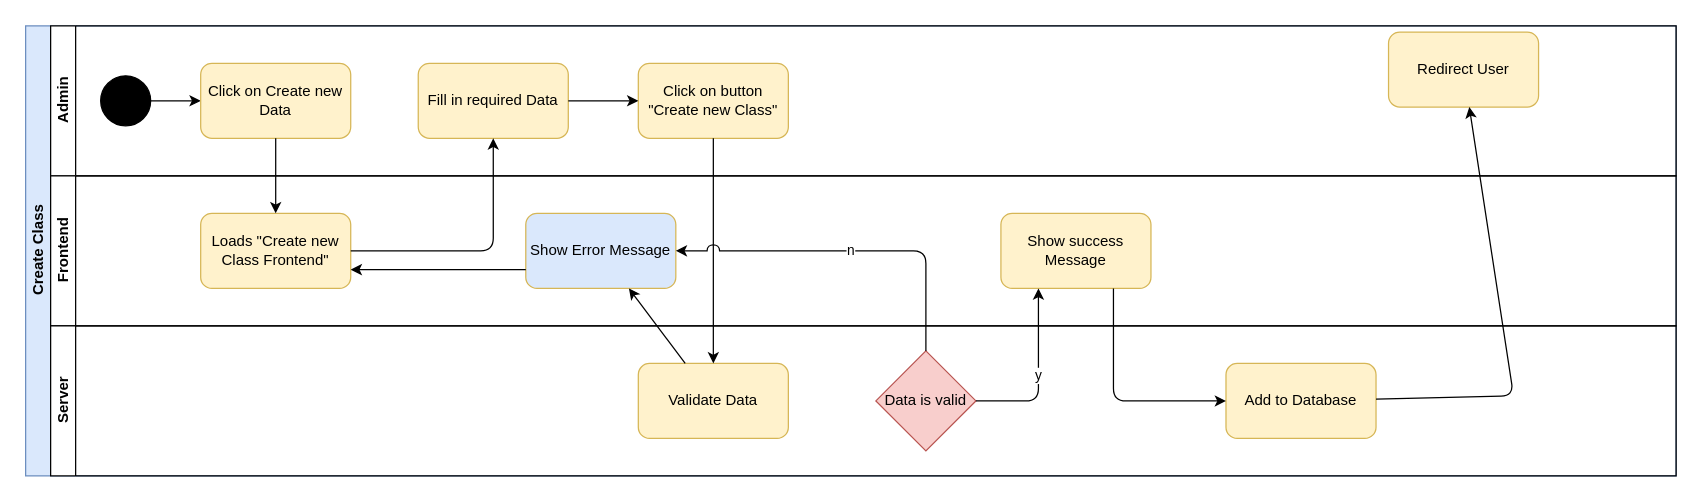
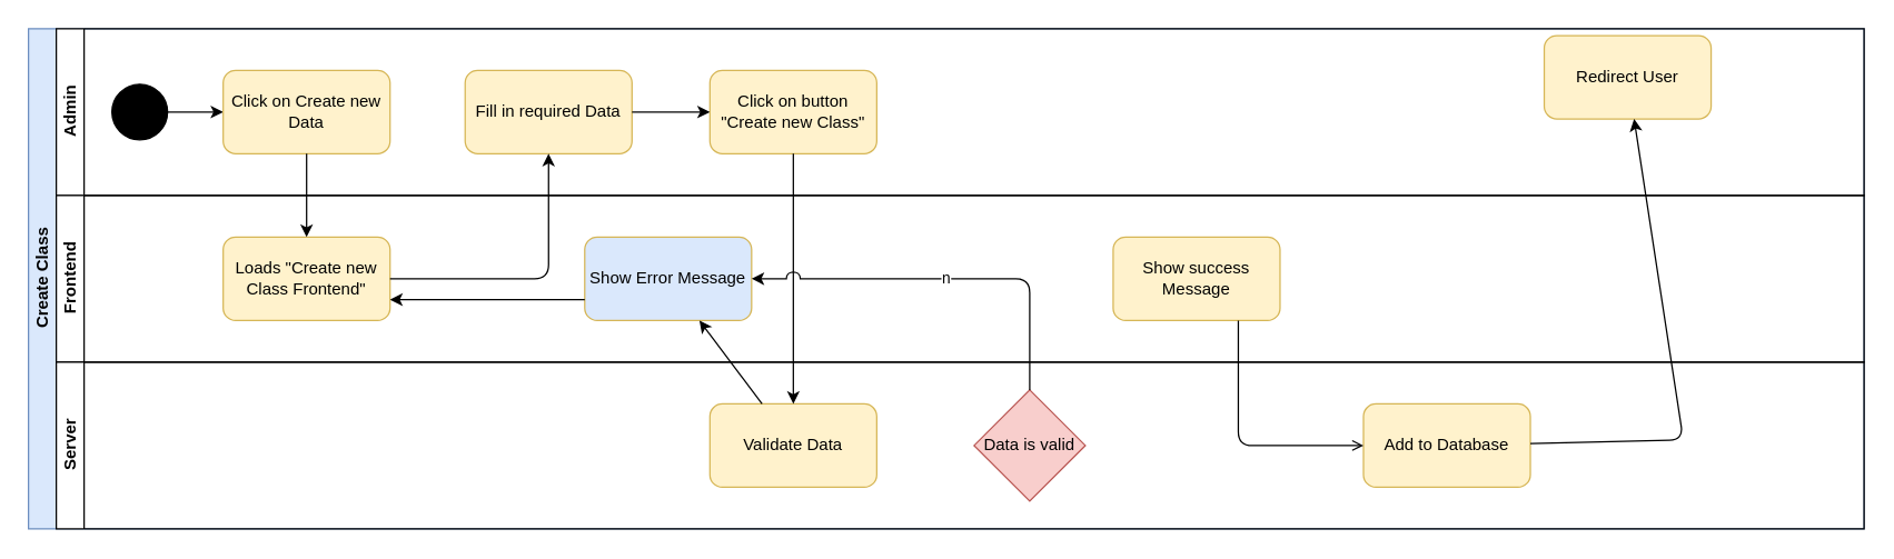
  <mxCell id="0" />
  <mxCell id="1" parent="0" />
  <mxCell id="2" value="Create Class" style="swimlane;html=1;childLayout=stackLayout;resizeParent=1;resizeParentMax=0;horizontal=0;startSize=20;horizontalStack=0;direction=east;fillColor=#dae8fc;strokeColor=#6c8ebf;" parent="1" vertex="1"><mxGeometry x="20" y="20" width="1320" height="360" as="geometry" /></mxCell>
  <mxCell id="3" value="Admin" style="swimlane;html=1;startSize=20;horizontal=0;direction=east;" parent="2" vertex="1"><mxGeometry x="20" width="1300" height="120" as="geometry" /></mxCell>
  <mxCell id="4" value="" style="edgeStyle=orthogonalEdgeStyle;rounded=0;orthogonalLoop=1;jettySize=auto;html=1;" parent="3" source="5" edge="1"><mxGeometry relative="1" as="geometry"><mxPoint x="120" y="60" as="targetPoint" /></mxGeometry></mxCell>
  <mxCell id="5" value="" style="ellipse;whiteSpace=wrap;html=1;direction=east;fillColor=#000000;" parent="3" vertex="1"><mxGeometry x="40" y="40" width="40" height="40" as="geometry" /></mxCell>
  <mxCell id="6" value="Click on Create new Data" style="rounded=1;whiteSpace=wrap;html=1;fillColor=#fff2cc;strokeColor=#d6b656;" parent="3" vertex="1"><mxGeometry x="120" y="30" width="120" height="60" as="geometry" /></mxCell>
  <mxCell id="7" value="Fill in required Data" style="rounded=1;whiteSpace=wrap;html=1;fillColor=#fff2cc;strokeColor=#d6b656;" parent="3" vertex="1"><mxGeometry x="294" y="30" width="120" height="60" as="geometry" /></mxCell>
  <mxCell id="8" value="Click on button &quot;Create new Class&quot;" style="rounded=1;whiteSpace=wrap;html=1;fillColor=#fff2cc;strokeColor=#d6b656;" parent="3" vertex="1"><mxGeometry x="470" y="30" width="120" height="60" as="geometry" /></mxCell>
  <mxCell id="9" value="" style="endArrow=classic;html=1;exitX=1;exitY=0.5;exitDx=0;exitDy=0;" parent="3" source="7" target="8" edge="1"><mxGeometry width="50" height="50" relative="1" as="geometry"><mxPoint x="190" y="100" as="sourcePoint" /><mxPoint x="190" y="160" as="targetPoint" /></mxGeometry></mxCell>
  <mxCell id="10" value="Redirect User" style="rounded=1;whiteSpace=wrap;html=1;fillColor=#fff2cc;strokeColor=#d6b656;" parent="3" vertex="1"><mxGeometry x="1070" y="5" width="120" height="60" as="geometry" /></mxCell>
  <mxCell id="11" value="Frontend" style="swimlane;html=1;startSize=20;horizontal=0;direction=east;" parent="2" vertex="1"><mxGeometry x="20" y="120" width="1300" height="120" as="geometry" /></mxCell>
  <mxCell id="12" value="Loads &quot;Create new Class Frontend&quot;" style="rounded=1;whiteSpace=wrap;html=1;fillColor=#fff2cc;strokeColor=#d6b656;" parent="11" vertex="1"><mxGeometry x="120" y="30" width="120" height="60" as="geometry" /></mxCell>
  <mxCell id="13" value="Show Error Message" style="rounded=1;whiteSpace=wrap;html=1;fillColor=#dae8fc;strokeColor=#d6b656;" parent="11" vertex="1"><mxGeometry x="380" y="30" width="120" height="60" as="geometry" /></mxCell>
  <mxCell id="14" value="" style="endArrow=classic;html=1;exitX=0;exitY=0.75;exitDx=0;exitDy=0;entryX=1;entryY=0.75;entryDx=0;entryDy=0;" parent="11" source="13" target="12" edge="1"><mxGeometry width="50" height="50" relative="1" as="geometry"><mxPoint x="360" y="380" as="sourcePoint" /><mxPoint x="410" y="330" as="targetPoint" /></mxGeometry></mxCell>
  <mxCell id="15" value="Show success Message" style="rounded=1;whiteSpace=wrap;html=1;fillColor=#fff2cc;strokeColor=#d6b656;" parent="11" vertex="1"><mxGeometry x="760" y="30" width="120" height="60" as="geometry" /></mxCell>
  <mxCell id="16" value="Server" style="swimlane;html=1;startSize=20;horizontal=0;direction=east;" parent="2" vertex="1"><mxGeometry x="20" y="240" width="1300" height="120" as="geometry" /></mxCell>
  <mxCell id="17" value="Validate Data" style="rounded=1;whiteSpace=wrap;html=1;fillColor=#fff2cc;strokeColor=#d6b656;" parent="16" vertex="1"><mxGeometry x="470" y="30" width="120" height="60" as="geometry" /></mxCell>
  <mxCell id="18" value="Data is valid" style="rhombus;whiteSpace=wrap;html=1;fillColor=#f8cecc;strokeColor=#b85450;" parent="16" vertex="1"><mxGeometry x="660" y="20" width="80" height="80" as="geometry" /></mxCell>
  <mxCell id="19" value="" style="endArrow=classic;html=1;" parent="16" source="17" target="13" edge="1"><mxGeometry width="50" height="50" relative="1" as="geometry"><mxPoint x="380" y="290" as="sourcePoint" /><mxPoint x="430" y="240" as="targetPoint" /></mxGeometry></mxCell>
  <mxCell id="20" value="Add to Database" style="rounded=1;whiteSpace=wrap;html=1;fillColor=#fff2cc;strokeColor=#d6b656;" parent="16" vertex="1"><mxGeometry x="940" y="30" width="120" height="60" as="geometry" /></mxCell>
  <mxCell id="21" value="" style="endArrow=classic;html=1;exitX=0.5;exitY=1;exitDx=0;exitDy=0;" parent="2" source="6" target="12" edge="1"><mxGeometry width="50" height="50" relative="1" as="geometry"><mxPoint x="170" y="410" as="sourcePoint" /><mxPoint x="220" y="360" as="targetPoint" /></mxGeometry></mxCell>
  <mxCell id="22" value="" style="endArrow=classic;html=1;" parent="2" source="12" target="7" edge="1"><mxGeometry width="50" height="50" relative="1" as="geometry"><mxPoint x="200" y="360" as="sourcePoint" /><mxPoint x="250" y="310" as="targetPoint" /><Array as="points"><mxPoint x="374" y="180" /></Array></mxGeometry></mxCell>
  <mxCell id="23" value="" style="endArrow=classic;html=1;" parent="2" source="8" target="17" edge="1"><mxGeometry width="50" height="50" relative="1" as="geometry"><mxPoint x="520" y="460" as="sourcePoint" /><mxPoint x="570" y="410" as="targetPoint" /></mxGeometry></mxCell>
- <mxCell id="24" value="y" style="endArrow=classic;html=1;exitX=1;exitY=0.5;exitDx=0;exitDy=0;entryX=0.25;entryY=1;entryDx=0;entryDy=0;" parent="2" source="18" target="15" edge="1"><mxGeometry width="50" height="50" relative="1" as="geometry"><mxPoint x="620" y="310" as="sourcePoint" /><mxPoint x="690" y="310" as="targetPoint" /><Array as="points"><mxPoint x="810" y="300" /></Array></mxGeometry></mxCell>
  <mxCell id="25" value="n" style="endArrow=classic;html=1;jumpStyle=arc;jumpSize=10;" parent="2" source="18" target="13" edge="1"><mxGeometry width="50" height="50" relative="1" as="geometry"><mxPoint x="710" y="490" as="sourcePoint" /><mxPoint x="760" y="440" as="targetPoint" /><Array as="points"><mxPoint x="720" y="180" /></Array></mxGeometry></mxCell>
- <mxCell id="26" value="" style="endArrow=classic;html=1;exitX=0.75;exitY=1;exitDx=0;exitDy=0;" parent="2" source="15" target="20" edge="1"><mxGeometry width="50" height="50" relative="1" as="geometry"><mxPoint x="820" y="550" as="sourcePoint" /><mxPoint x="870" y="500" as="targetPoint" /><Array as="points"><mxPoint x="870" y="300" /></Array></mxGeometry></mxCell>
+ <mxCell id="26" value="" style="endArrow=open;html=1;exitX=0.75;exitY=1;exitDx=0;exitDy=0;" parent="2" source="15" target="20" edge="1"><mxGeometry width="50" height="50" relative="1" as="geometry"><mxPoint x="820" y="550" as="sourcePoint" /><mxPoint x="870" y="500" as="targetPoint" /><Array as="points"><mxPoint x="870" y="300" /></Array></mxGeometry></mxCell>
  <mxCell id="27" value="" style="endArrow=classic;html=1;" parent="2" source="20" target="10" edge="1"><mxGeometry width="50" height="50" relative="1" as="geometry"><mxPoint x="1070" y="460" as="sourcePoint" /><mxPoint x="1120" y="410" as="targetPoint" /><Array as="points"><mxPoint x="1190" y="296" /></Array></mxGeometry></mxCell>
